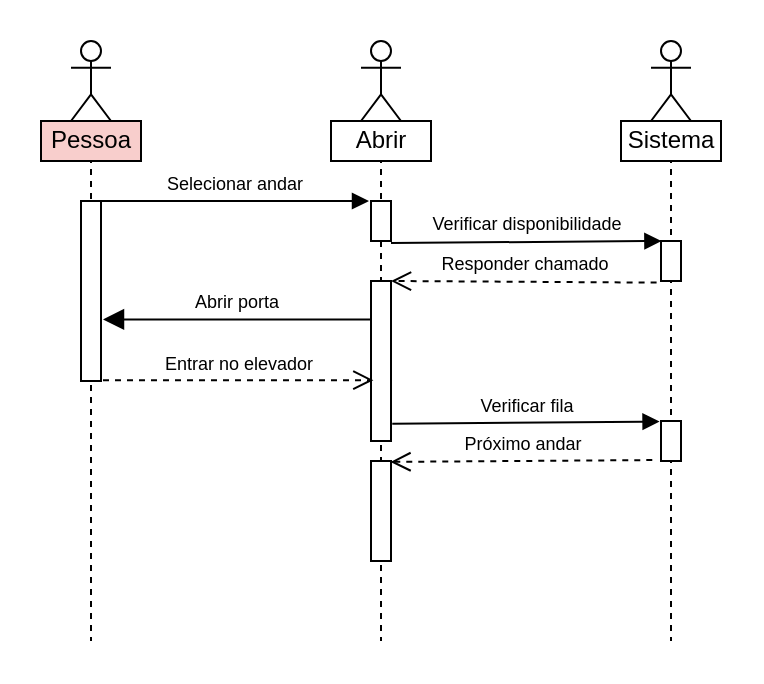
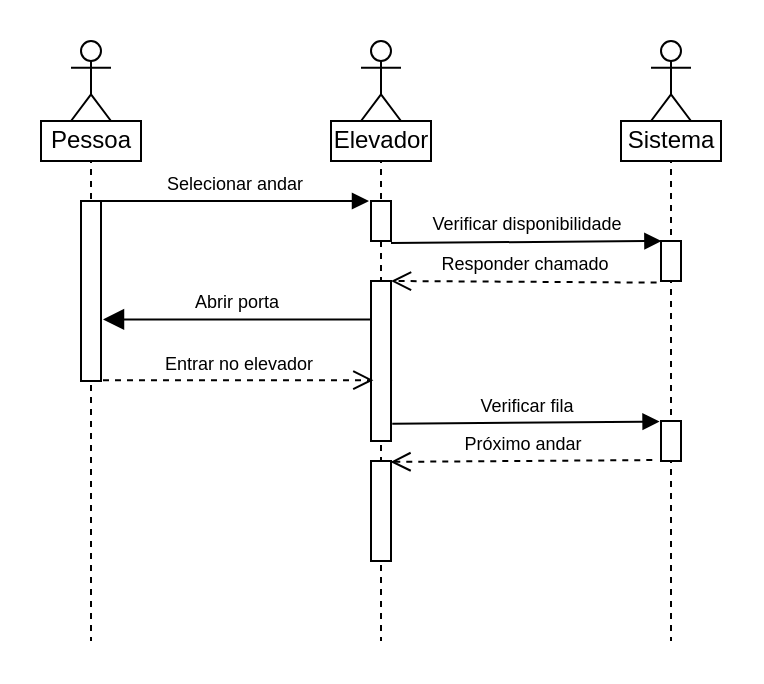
  <mxCell id="0" />
  <mxCell id="1" parent="0" />
  <mxCell id="2" value="" style="shape=umlLifeline;participant=umlActor;perimeter=lifelinePerimeter;whiteSpace=wrap;html=1;container=1;collapsible=0;recursiveResize=0;verticalAlign=top;spacingTop=36;outlineConnect=0;" vertex="1" parent="1"><mxGeometry x="35" y="20" width="20" height="300" as="geometry" /></mxCell>
  <mxCell id="3" value="" style="html=1;points=[];perimeter=orthogonalPerimeter;" vertex="1" parent="2"><mxGeometry x="5" y="80" width="10" height="90" as="geometry" /></mxCell>
- <mxCell id="4" value="Pessoa" style="html=1;fillColor=#f8cecc;" vertex="1" parent="2"><mxGeometry x="-15" y="40" width="50" height="20" as="geometry" /></mxCell>
+ <mxCell id="4" value="Pessoa" style="html=1;" vertex="1" parent="2"><mxGeometry x="-15" y="40" width="50" height="20" as="geometry" /></mxCell>
  <mxCell id="5" value="" style="shape=umlLifeline;participant=umlActor;perimeter=lifelinePerimeter;whiteSpace=wrap;html=1;container=1;collapsible=0;recursiveResize=0;verticalAlign=top;spacingTop=36;outlineConnect=0;" vertex="1" parent="1"><mxGeometry x="325" y="20" width="20" height="300" as="geometry" /></mxCell>
  <mxCell id="6" value="Sistema" style="html=1;" vertex="1" parent="5"><mxGeometry x="-15" y="40" width="50" height="20" as="geometry" /></mxCell>
  <mxCell id="7" value="" style="html=1;points=[];perimeter=orthogonalPerimeter;fontSize=9;" vertex="1" parent="5"><mxGeometry x="5" y="100" width="10" height="20" as="geometry" /></mxCell>
  <mxCell id="8" value="" style="html=1;points=[];perimeter=orthogonalPerimeter;fontSize=9;" vertex="1" parent="5"><mxGeometry x="5" y="190" width="10" height="20" as="geometry" /></mxCell>
  <mxCell id="9" value="" style="shape=umlLifeline;participant=umlActor;perimeter=lifelinePerimeter;whiteSpace=wrap;html=1;container=1;collapsible=0;recursiveResize=0;verticalAlign=top;spacingTop=36;outlineConnect=0;" vertex="1" parent="1"><mxGeometry x="180" y="20" width="20" height="300" as="geometry" /></mxCell>
- <mxCell id="10" value="Abrir" style="html=1;" vertex="1" parent="9"><mxGeometry x="-15" y="40" width="50" height="20" as="geometry" /></mxCell>
+ <mxCell id="10" value="Elevador" style="html=1;" vertex="1" parent="9"><mxGeometry x="-15" y="40" width="50" height="20" as="geometry" /></mxCell>
  <mxCell id="11" value="" style="html=1;points=[];perimeter=orthogonalPerimeter;" vertex="1" parent="9"><mxGeometry x="5" y="80" width="10" height="20" as="geometry" /></mxCell>
  <mxCell id="12" value="" style="html=1;points=[];perimeter=orthogonalPerimeter;fontSize=9;" vertex="1" parent="9"><mxGeometry x="5" y="120" width="10" height="80" as="geometry" /></mxCell>
  <mxCell id="13" value="" style="html=1;points=[];perimeter=orthogonalPerimeter;fontSize=9;" vertex="1" parent="9"><mxGeometry x="5" y="210" width="10" height="50" as="geometry" /></mxCell>
  <mxCell id="14" value="&lt;font style=&quot;font-size: 9px;&quot;&gt;Selecionar andar&lt;/font&gt;" style="html=1;verticalAlign=bottom;endArrow=block;rounded=0;exitX=1;exitY=0;exitDx=0;exitDy=0;exitPerimeter=0;entryX=-0.1;entryY=0;entryDx=0;entryDy=0;entryPerimeter=0;fontSize=9;" edge="1" parent="1" source="3" target="11"><mxGeometry width="80" relative="1" as="geometry"><mxPoint x="240" y="220" as="sourcePoint" /><mxPoint x="320" y="220" as="targetPoint" /></mxGeometry></mxCell>
  <mxCell id="15" value="Verificar disponibilidade" style="html=1;verticalAlign=bottom;endArrow=block;rounded=0;fontSize=9;exitX=1;exitY=1.05;exitDx=0;exitDy=0;exitPerimeter=0;entryX=0.02;entryY=0;entryDx=0;entryDy=0;entryPerimeter=0;" edge="1" parent="1" source="11" target="7"><mxGeometry width="80" relative="1" as="geometry"><mxPoint x="240" y="220" as="sourcePoint" /><mxPoint x="320" y="220" as="targetPoint" /></mxGeometry></mxCell>
  <mxCell id="16" value="Responder chamado" style="html=1;verticalAlign=bottom;endArrow=open;dashed=1;endSize=8;rounded=0;fontSize=9;exitX=-0.22;exitY=1.04;exitDx=0;exitDy=0;exitPerimeter=0;entryX=1;entryY=0;entryDx=0;entryDy=0;entryPerimeter=0;" edge="1" parent="1" source="7" target="12"><mxGeometry relative="1" as="geometry"><mxPoint x="300" y="150" as="sourcePoint" /><mxPoint x="210" y="150" as="targetPoint" /></mxGeometry></mxCell>
  <mxCell id="17" value="Abrir porta" style="html=1;verticalAlign=bottom;endArrow=block;endSize=8;rounded=0;fontSize=9;entryX=1.1;entryY=0.658;entryDx=0;entryDy=0;entryPerimeter=0;endFill=1;exitX=-0.04;exitY=0.24;exitDx=0;exitDy=0;exitPerimeter=0;" edge="1" parent="1" source="12" target="3"><mxGeometry relative="1" as="geometry"><mxPoint x="160" y="150" as="sourcePoint" /><mxPoint x="240" y="160" as="targetPoint" /></mxGeometry></mxCell>
  <mxCell id="18" value="Entrar no elevador" style="html=1;verticalAlign=bottom;endArrow=open;dashed=1;endSize=8;rounded=0;fontSize=9;exitX=1.1;exitY=0.996;exitDx=0;exitDy=0;exitPerimeter=0;entryX=0.12;entryY=0.62;entryDx=0;entryDy=0;entryPerimeter=0;" edge="1" parent="1" source="3" target="12"><mxGeometry relative="1" as="geometry"><mxPoint x="320" y="160" as="sourcePoint" /><mxPoint x="160" y="180" as="targetPoint" /></mxGeometry></mxCell>
  <mxCell id="19" value="Verificar fila" style="html=1;verticalAlign=bottom;endArrow=block;rounded=0;fontSize=9;exitX=1.064;exitY=0.892;exitDx=0;exitDy=0;exitPerimeter=0;entryX=-0.072;entryY=0.015;entryDx=0;entryDy=0;entryPerimeter=0;" edge="1" parent="1" source="12" target="8"><mxGeometry width="80" relative="1" as="geometry"><mxPoint x="250" y="160" as="sourcePoint" /><mxPoint x="330" y="160" as="targetPoint" /></mxGeometry></mxCell>
  <mxCell id="20" value="Próximo andar" style="html=1;verticalAlign=bottom;endArrow=open;dashed=1;endSize=8;rounded=0;fontSize=9;exitX=-0.436;exitY=0.977;exitDx=0;exitDy=0;exitPerimeter=0;entryX=0.974;entryY=0.009;entryDx=0;entryDy=0;entryPerimeter=0;" edge="1" parent="1" source="8" target="13"><mxGeometry relative="1" as="geometry"><mxPoint x="330" y="160" as="sourcePoint" /><mxPoint x="210" y="250" as="targetPoint" /></mxGeometry></mxCell>
